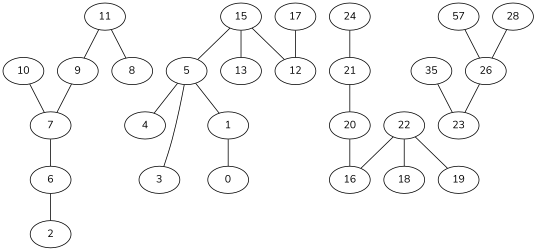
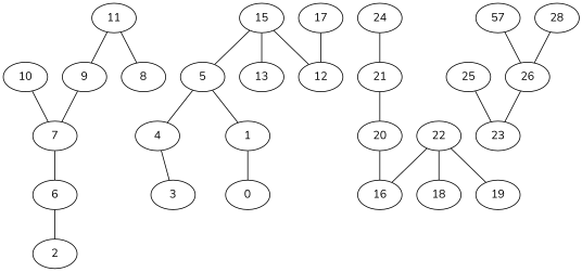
  graph {
    fontname=Nunito
    node [fontname=Nunito]
    edge [fontname=Nunito]
    9
    7
    6
    15
    5
    12
    13
    4
    1
    20
    16
    22
    18
    19
    3
    2
    11
    8
    10
    17
    21
    24
    0
-   25 [label=35]
+   25
    23
    26
    n27 [label=57]
    28
    9 -- 7
    7 -- 6
    6 -- 2
    15 -- 5
    15 -- 12
    15 -- 13
    5 -- 4
    5 -- 1
-   5 -- 3
+   4 -- 3
    1 -- 0
    20 -- 16
    22 -- 16
    22 -- 18
    22 -- 19
    11 -- 9
    11 -- 8
    10 -- 7
    17 -- 12
    21 -- 20
    24 -- 21
    25 -- 23
    26 -- 23
    n27 -- 26
    28 -- 26
  }
